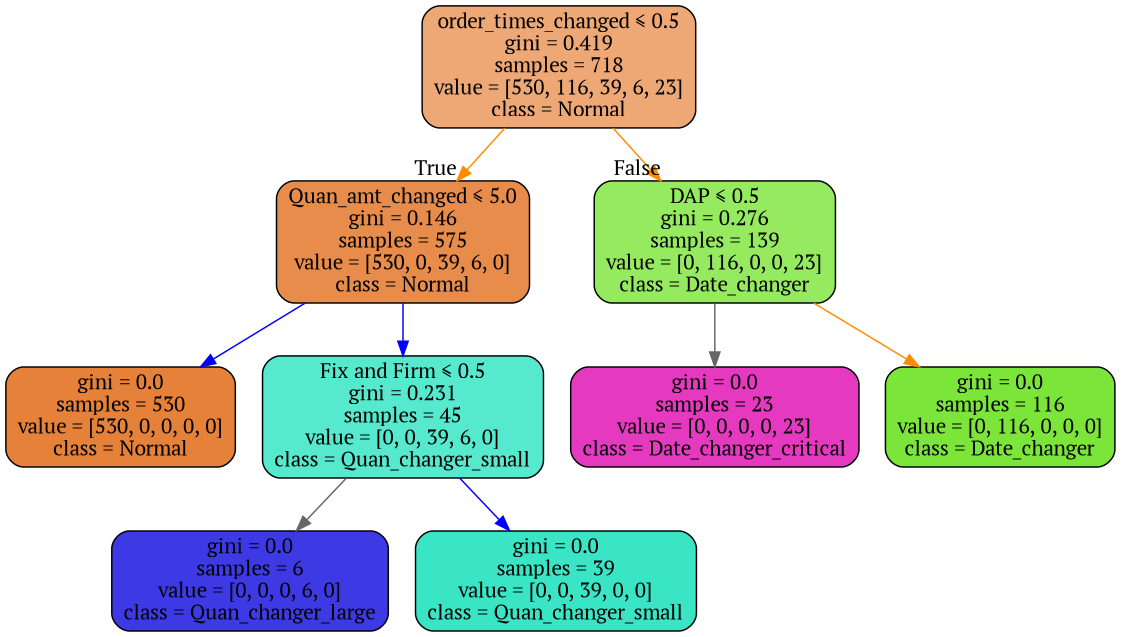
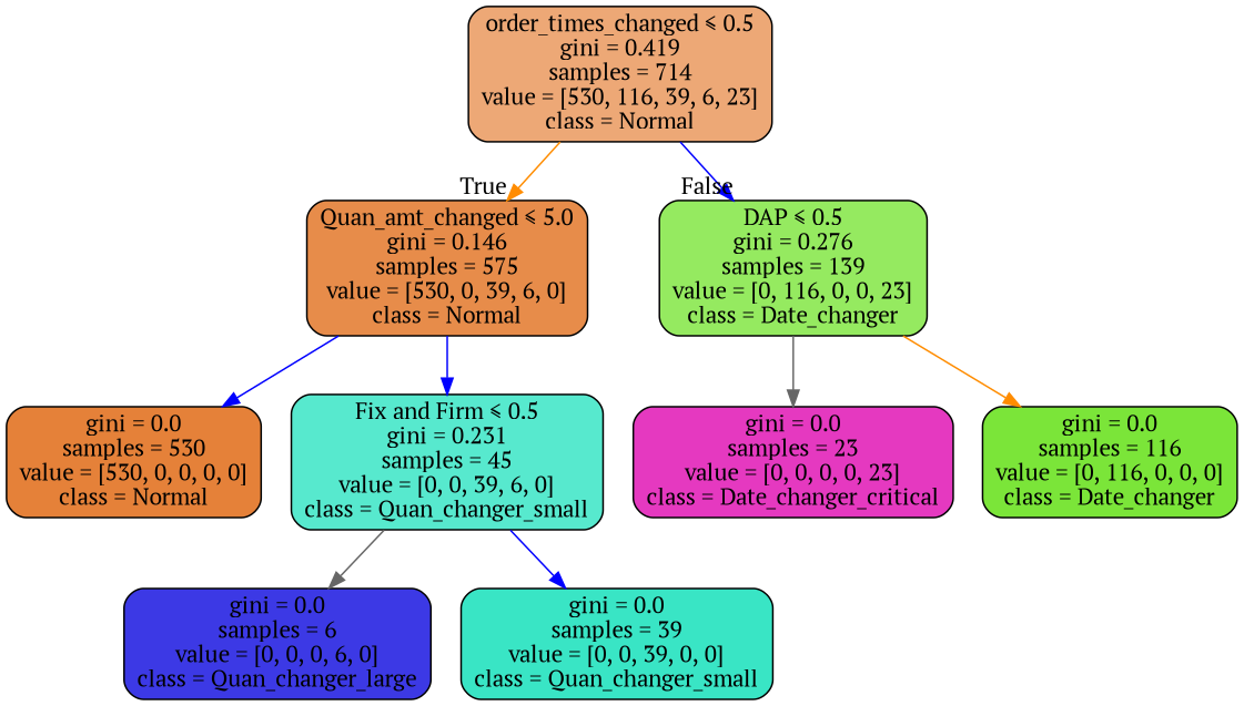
  digraph {
    fontname="PT Serif"
    node [color=black fontname="PT Serif" shape=box style="filled, rounded"]
    edge [color=darkorange fontname="PT Serif"]
-   n1 [fillcolor="#eda876" label=<order_times_changed &le; 0.5<br/>gini = 0.419<br/>samples = 718<br/>value = [530, 116, 39, 6, 23]<br/>class = Normal>]
+   n1 [fillcolor="#eda876" label=<order_times_changed &le; 0.5<br/>gini = 0.419<br/>samples = 714<br/>value = [530, 116, 39, 6, 23]<br/>class = Normal>]
    n2 [fillcolor="#e78c4a" label=<Quan_amt_changed &le; 5.0<br/>gini = 0.146<br/>samples = 575<br/>value = [530, 0, 39, 6, 0]<br/>class = Normal>]
    n3 [fillcolor="#95ea60" label=<DAP &le; 0.5<br/>gini = 0.276<br/>samples = 139<br/>value = [0, 116, 0, 0, 23]<br/>class = Date_changer>]
    n4 [fillcolor="#e58139" label=<gini = 0.0<br/>samples = 530<br/>value = [530, 0, 0, 0, 0]<br/>class = Normal>]
    n5 [fillcolor="#57e9ce" label=<Fix and Firm &le; 0.5<br/>gini = 0.231<br/>samples = 45<br/>value = [0, 0, 39, 6, 0]<br/>class = Quan_changer_small>]
    n6 [fillcolor="#e539c0" label=<gini = 0.0<br/>samples = 23<br/>value = [0, 0, 0, 0, 23]<br/>class = Date_changer_critical>]
    n7 [fillcolor="#7be539" label=<gini = 0.0<br/>samples = 116<br/>value = [0, 116, 0, 0, 0]<br/>class = Date_changer>]
    n8 [fillcolor="#3c39e5" label=<gini = 0.0<br/>samples = 6<br/>value = [0, 0, 0, 6, 0]<br/>class = Quan_changer_large>]
    n9 [fillcolor="#39e5c5" label=<gini = 0.0<br/>samples = 39<br/>value = [0, 0, 39, 0, 0]<br/>class = Quan_changer_small>]
    n1 -> n2 [headlabel=True labelangle=45 labeldistance=2.5]
-   n1 -> n3 [headlabel=False labelangle=-45 labeldistance=2.5]
+   n1 -> n3 [color=blue headlabel=False labelangle=-45 labeldistance=2.5]
    n2 -> n4 [color=blue]
    n2 -> n5 [color=blue]
    n3 -> n6 [color=gray40]
    n3 -> n7
    n5 -> n8 [color=gray40]
    n5 -> n9 [color=blue]
  }
